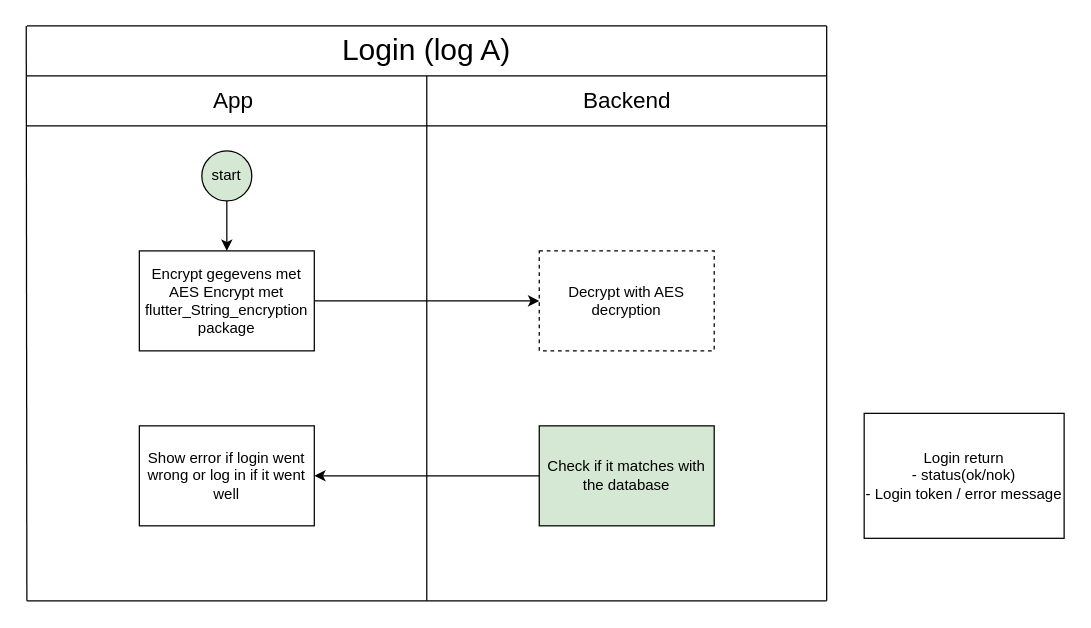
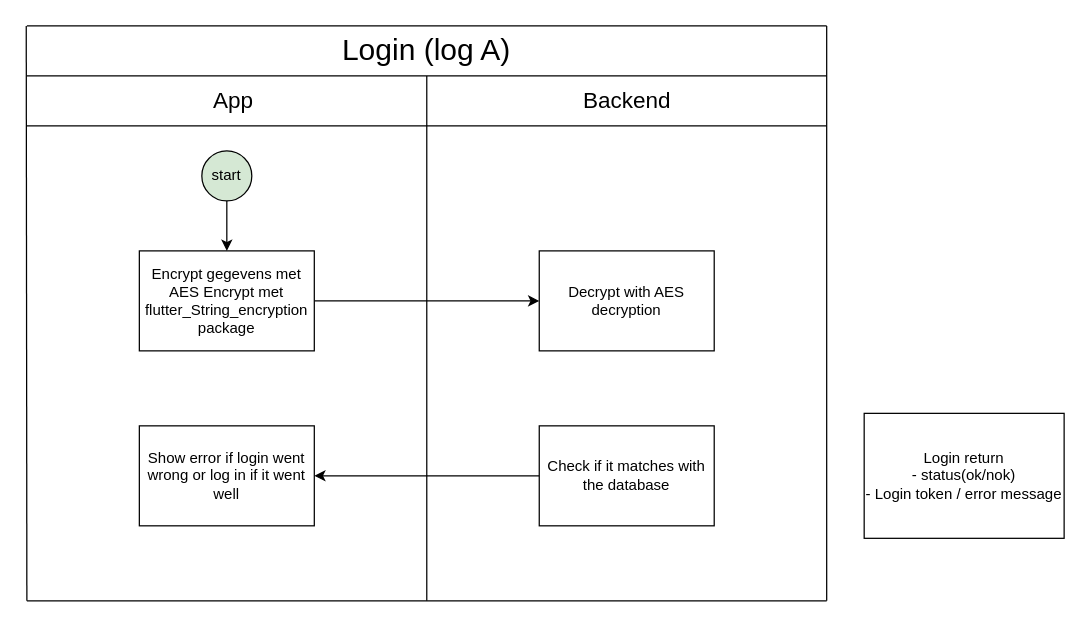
  <mxCell id="0" />
  <mxCell id="1" parent="0" />
  <mxCell id="2" value="" style="edgeStyle=orthogonalEdgeStyle;rounded=0;orthogonalLoop=1;jettySize=auto;html=1;" edge="1" parent="1" source="3" target="5"><mxGeometry relative="1" as="geometry" /></mxCell>
  <mxCell id="3" value="Encrypt gegevens met AES Encrypt met flutter_String_encryption package" style="rounded=0;whiteSpace=wrap;html=1;" vertex="1" parent="1"><mxGeometry x="111" y="200" width="140" height="80" as="geometry" /></mxCell>
  <mxCell id="4" value="&lt;font style=&quot;font-size: 24px&quot;&gt;Login (log A)&lt;/font&gt;" style="text;html=1;strokeColor=none;fillColor=none;align=center;verticalAlign=middle;whiteSpace=wrap;rounded=0;" vertex="1" parent="1"><mxGeometry x="241" y="20" width="200" height="40" as="geometry" /></mxCell>
- <mxCell id="5" value="Decrypt with AES decryption" style="rounded=0;whiteSpace=wrap;html=1;dashed=1;" vertex="1" parent="1"><mxGeometry x="431" y="200" width="140" height="80" as="geometry" /></mxCell>
+ <mxCell id="5" value="Decrypt with AES decryption" style="rounded=0;whiteSpace=wrap;html=1;" vertex="1" parent="1"><mxGeometry x="431" y="200" width="140" height="80" as="geometry" /></mxCell>
  <mxCell id="6" value="" style="endArrow=none;html=1;" edge="1" parent="1"><mxGeometry width="50" height="50" relative="1" as="geometry"><mxPoint x="21" y="480" as="sourcePoint" /><mxPoint x="20.5" y="20" as="targetPoint" /></mxGeometry></mxCell>
  <mxCell id="7" value="" style="edgeStyle=orthogonalEdgeStyle;rounded=0;orthogonalLoop=1;jettySize=auto;html=1;" edge="1" parent="1" source="8" target="3"><mxGeometry relative="1" as="geometry" /></mxCell>
  <mxCell id="8" value="start" style="ellipse;whiteSpace=wrap;html=1;aspect=fixed;fillColor=#d5e8d4;" vertex="1" parent="1"><mxGeometry x="161" y="120" width="40" height="40" as="geometry" /></mxCell>
  <mxCell id="9" value="" style="endArrow=none;html=1;" edge="1" parent="1"><mxGeometry width="50" height="50" relative="1" as="geometry"><mxPoint x="661" y="20" as="sourcePoint" /><mxPoint x="21" y="20" as="targetPoint" /></mxGeometry></mxCell>
  <mxCell id="10" value="" style="endArrow=none;html=1;" edge="1" parent="1"><mxGeometry width="50" height="50" relative="1" as="geometry"><mxPoint x="661" y="480" as="sourcePoint" /><mxPoint x="661" y="20" as="targetPoint" /></mxGeometry></mxCell>
  <mxCell id="11" value="" style="endArrow=none;html=1;" edge="1" parent="1"><mxGeometry width="50" height="50" relative="1" as="geometry"><mxPoint x="341" y="480" as="sourcePoint" /><mxPoint x="341" y="60" as="targetPoint" /></mxGeometry></mxCell>
  <mxCell id="12" value="" style="endArrow=none;html=1;" edge="1" parent="1"><mxGeometry width="50" height="50" relative="1" as="geometry"><mxPoint x="21" y="60" as="sourcePoint" /><mxPoint x="661" y="60" as="targetPoint" /></mxGeometry></mxCell>
  <mxCell id="13" value="" style="endArrow=none;html=1;" edge="1" parent="1"><mxGeometry width="50" height="50" relative="1" as="geometry"><mxPoint x="21" y="100" as="sourcePoint" /><mxPoint x="661" y="100" as="targetPoint" /></mxGeometry></mxCell>
  <mxCell id="14" value="&lt;span style=&quot;font-size: 18px&quot;&gt;App&lt;/span&gt;" style="text;html=1;align=center;verticalAlign=middle;resizable=0;points=[];autosize=0;rotation=0;" vertex="1" parent="1"><mxGeometry x="161" y="70" width="50" height="20" as="geometry" /></mxCell>
  <mxCell id="15" value="&lt;span style=&quot;font-size: 18px&quot;&gt;Backend&lt;/span&gt;" style="text;html=1;align=center;verticalAlign=middle;resizable=0;points=[];autosize=0;rotation=0;" vertex="1" parent="1"><mxGeometry x="476" y="70" width="50" height="20" as="geometry" /></mxCell>
  <mxCell id="16" value="" style="edgeStyle=orthogonalEdgeStyle;rounded=0;orthogonalLoop=1;jettySize=auto;html=1;" edge="1" parent="1" source="17" target="18"><mxGeometry relative="1" as="geometry" /></mxCell>
- <mxCell id="17" value="Check if it matches with the database" style="whiteSpace=wrap;html=1;rounded=0;fillColor=#d5e8d4;" vertex="1" parent="1"><mxGeometry x="431" y="340" width="140" height="80" as="geometry" /></mxCell>
+ <mxCell id="17" value="Check if it matches with the database" style="whiteSpace=wrap;html=1;rounded=0;" vertex="1" parent="1"><mxGeometry x="431" y="340" width="140" height="80" as="geometry" /></mxCell>
  <mxCell id="18" value="Show error if login went wrong or log in if it went well" style="whiteSpace=wrap;html=1;rounded=0;" vertex="1" parent="1"><mxGeometry x="111" y="340" width="140" height="80" as="geometry" /></mxCell>
  <mxCell id="19" value="Login return&lt;br&gt;- status(ok/nok)&lt;br&gt;- Login token / error message" style="rounded=0;whiteSpace=wrap;html=1;" vertex="1" parent="1"><mxGeometry x="691" y="330" width="160" height="100" as="geometry" /></mxCell>
  <mxCell id="20" value="" style="endArrow=none;html=1;" edge="1" parent="1"><mxGeometry width="50" height="50" relative="1" as="geometry"><mxPoint x="21" y="480" as="sourcePoint" /><mxPoint x="661" y="480" as="targetPoint" /></mxGeometry></mxCell>
